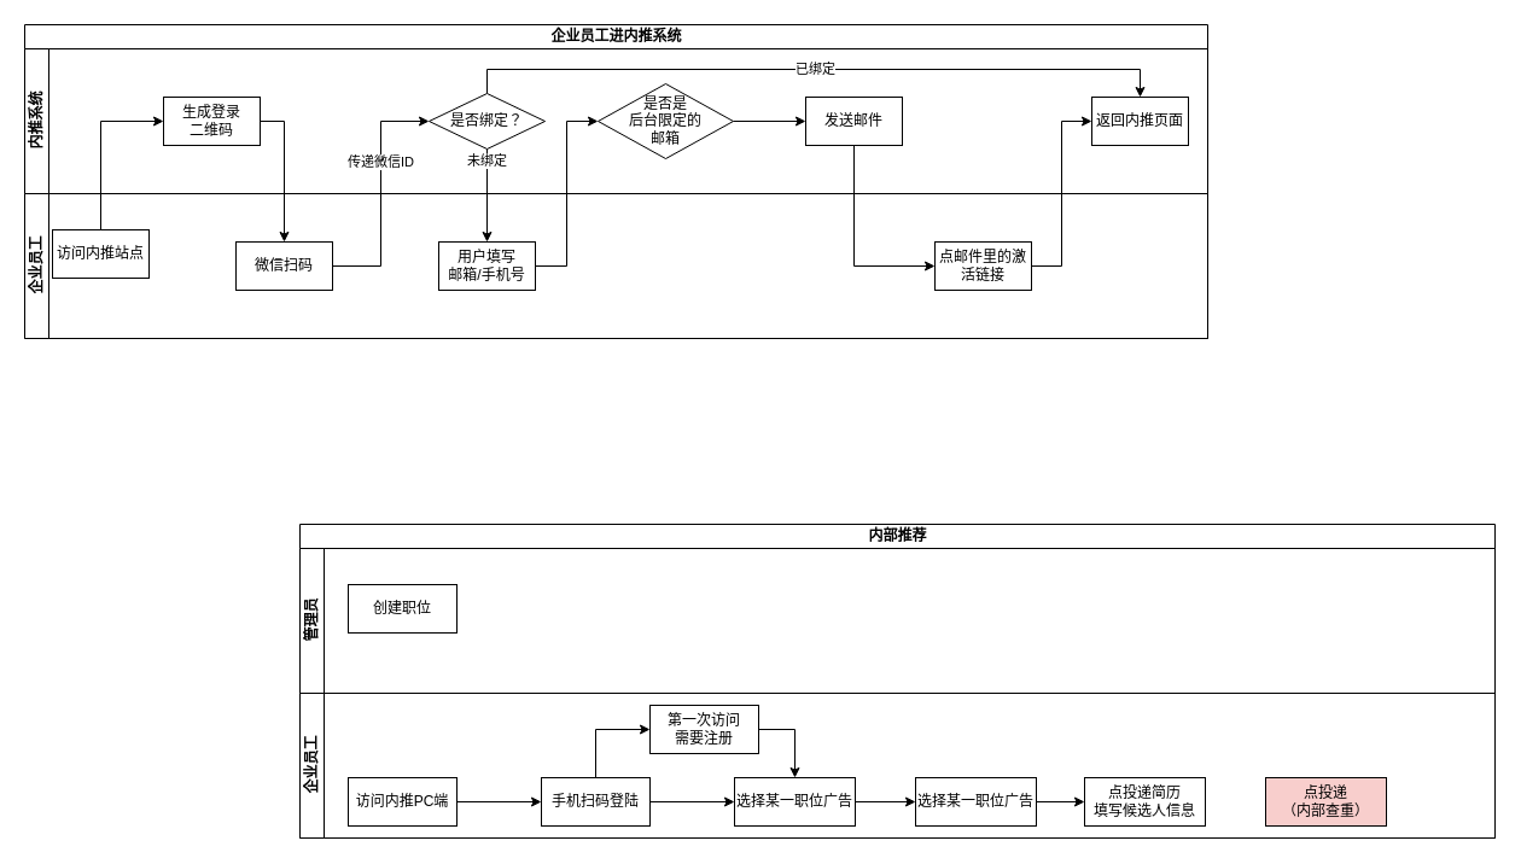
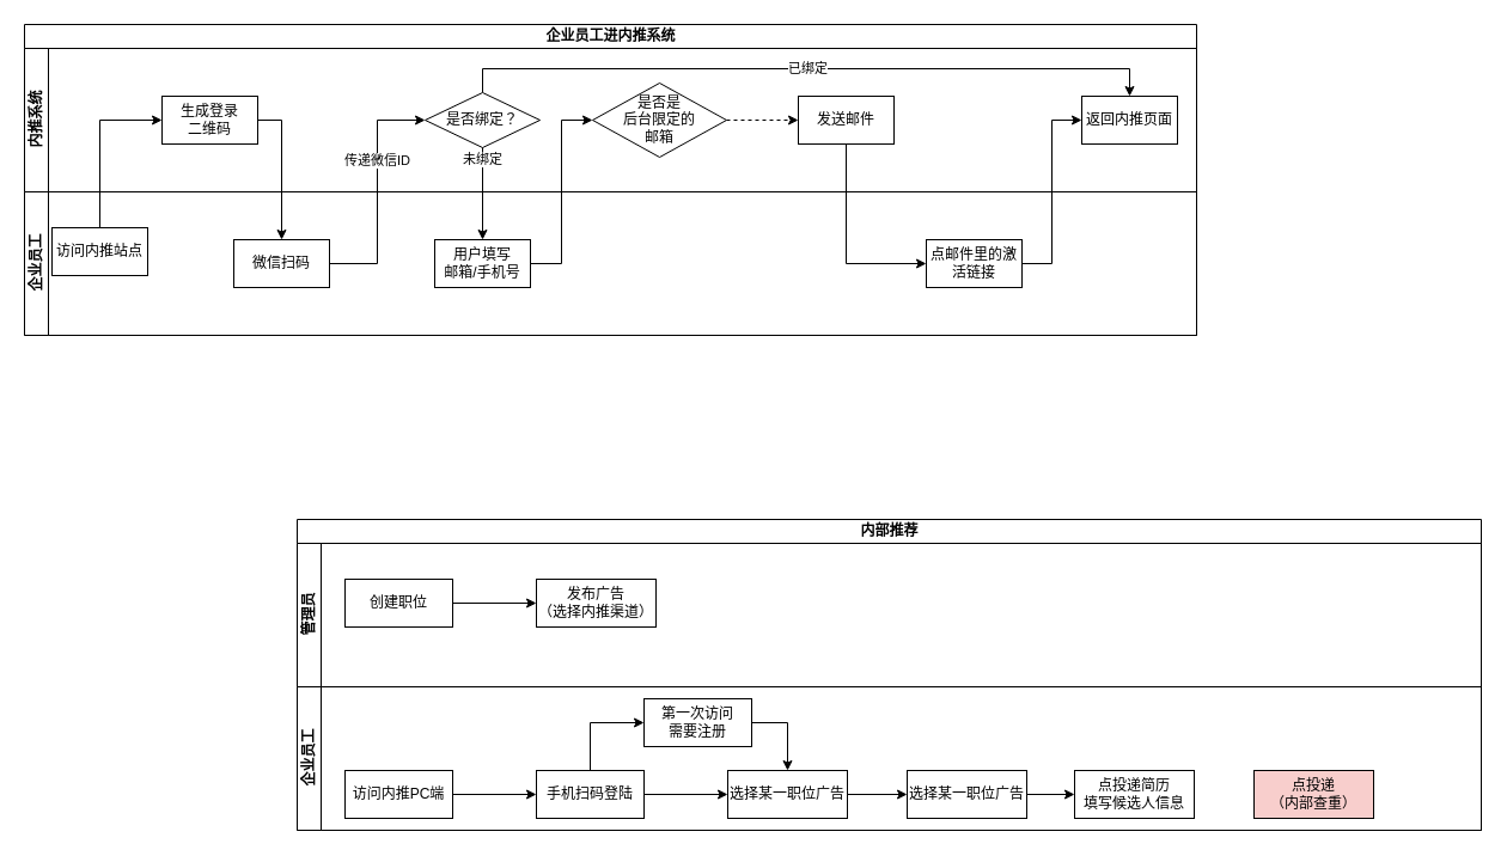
  <mxCell id="0" />
  <mxCell id="1" parent="0" />
  <mxCell id="2" value="内部推荐" style="swimlane;html=1;childLayout=stackLayout;resizeParent=1;resizeParentMax=0;horizontal=1;startSize=20;horizontalStack=0;" vertex="1" parent="1"><mxGeometry x="248" y="434" width="990" height="260" as="geometry" /></mxCell>
  <mxCell id="3" value="管理员" style="swimlane;html=1;startSize=20;horizontal=0;" vertex="1" parent="2"><mxGeometry y="20" width="990" height="120" as="geometry" /></mxCell>
+ <mxCell id="4" value="发布广告&lt;br&gt;（选择内推渠道）" style="rounded=0;whiteSpace=wrap;html=1;" vertex="1" parent="3"><mxGeometry x="200" y="30" width="100" height="40" as="geometry" /></mxCell>
  <mxCell id="5" value="创建职位" style="rounded=0;whiteSpace=wrap;html=1;" vertex="1" parent="3"><mxGeometry x="40" y="30" width="90" height="40" as="geometry" /></mxCell>
+ <mxCell id="6" value="" style="edgeStyle=orthogonalEdgeStyle;rounded=0;orthogonalLoop=1;jettySize=auto;html=1;" edge="1" parent="3" source="5" target="4"><mxGeometry relative="1" as="geometry" /></mxCell>
  <mxCell id="7" value="企业员工" style="swimlane;html=1;startSize=20;horizontal=0;" vertex="1" parent="2"><mxGeometry y="140" width="990" height="120" as="geometry" /></mxCell>
  <mxCell id="8" style="edgeStyle=orthogonalEdgeStyle;rounded=0;orthogonalLoop=1;jettySize=auto;html=1;exitX=1;exitY=0.5;exitDx=0;exitDy=0;entryX=0;entryY=0.5;entryDx=0;entryDy=0;" edge="1" parent="7" source="18" target="16"><mxGeometry relative="1" as="geometry" /></mxCell>
  <mxCell id="9" style="edgeStyle=orthogonalEdgeStyle;rounded=0;orthogonalLoop=1;jettySize=auto;html=1;exitX=1;exitY=0.5;exitDx=0;exitDy=0;entryX=0;entryY=0.5;entryDx=0;entryDy=0;" edge="1" parent="7" source="14" target="18"><mxGeometry relative="1" as="geometry" /></mxCell>
  <mxCell id="10" style="edgeStyle=orthogonalEdgeStyle;rounded=0;orthogonalLoop=1;jettySize=auto;html=1;exitX=1;exitY=0.5;exitDx=0;exitDy=0;entryX=0.5;entryY=0;entryDx=0;entryDy=0;" edge="1" parent="7" source="11" target="16"><mxGeometry relative="1" as="geometry" /></mxCell>
  <mxCell id="11" value="第一次访问&lt;br&gt;需要注册" style="rounded=0;whiteSpace=wrap;html=1;" vertex="1" parent="7"><mxGeometry x="290" y="10" width="90" height="40" as="geometry" /></mxCell>
  <mxCell id="12" value="点投递&lt;br&gt;（内部查重）" style="rounded=0;whiteSpace=wrap;html=1;fillColor=#f8cecc;" vertex="1" parent="7"><mxGeometry x="800" y="70" width="100" height="40" as="geometry" /></mxCell>
  <mxCell id="13" value="点投递简历&lt;br&gt;填写候选人信息" style="rounded=0;whiteSpace=wrap;html=1;" vertex="1" parent="7"><mxGeometry x="650" y="70" width="100" height="40" as="geometry" /></mxCell>
  <mxCell id="14" value="访问内推PC端" style="rounded=0;whiteSpace=wrap;html=1;" vertex="1" parent="7"><mxGeometry x="40" y="70" width="90" height="40" as="geometry" /></mxCell>
  <mxCell id="15" style="edgeStyle=orthogonalEdgeStyle;rounded=0;orthogonalLoop=1;jettySize=auto;html=1;exitX=1;exitY=0.5;exitDx=0;exitDy=0;entryX=0;entryY=0.5;entryDx=0;entryDy=0;" edge="1" parent="7" source="16" target="20"><mxGeometry relative="1" as="geometry" /></mxCell>
  <mxCell id="16" value="选择某一职位广告" style="rounded=0;whiteSpace=wrap;html=1;" vertex="1" parent="7"><mxGeometry x="360" y="70" width="100" height="40" as="geometry" /></mxCell>
  <mxCell id="17" style="edgeStyle=orthogonalEdgeStyle;rounded=0;orthogonalLoop=1;jettySize=auto;html=1;exitX=0.5;exitY=0;exitDx=0;exitDy=0;entryX=0;entryY=0.5;entryDx=0;entryDy=0;" edge="1" parent="7" source="18" target="11"><mxGeometry relative="1" as="geometry" /></mxCell>
  <mxCell id="18" value="手机扫码登陆" style="rounded=0;whiteSpace=wrap;html=1;" vertex="1" parent="7"><mxGeometry x="200" y="70" width="90" height="40" as="geometry" /></mxCell>
  <mxCell id="19" style="edgeStyle=orthogonalEdgeStyle;rounded=0;orthogonalLoop=1;jettySize=auto;html=1;exitX=1;exitY=0.5;exitDx=0;exitDy=0;entryX=0;entryY=0.5;entryDx=0;entryDy=0;" edge="1" parent="7" source="20" target="13"><mxGeometry relative="1" as="geometry" /></mxCell>
  <mxCell id="20" value="选择某一职位广告" style="rounded=0;whiteSpace=wrap;html=1;" vertex="1" parent="7"><mxGeometry x="510" y="70" width="100" height="40" as="geometry" /></mxCell>
  <mxCell id="21" value="企业员工进内推系统" style="swimlane;html=1;childLayout=stackLayout;resizeParent=1;resizeParentMax=0;horizontal=1;startSize=20;horizontalStack=0;" vertex="1" parent="1"><mxGeometry x="20" y="20" width="980" height="260" as="geometry" /></mxCell>
  <mxCell id="22" value="内推系统" style="swimlane;html=1;startSize=20;horizontal=0;" vertex="1" parent="21"><mxGeometry y="20" width="980" height="120" as="geometry" /></mxCell>
- <mxCell id="23" style="edgeStyle=orthogonalEdgeStyle;rounded=0;orthogonalLoop=1;jettySize=auto;html=1;exitX=1;exitY=0.5;exitDx=0;exitDy=0;entryX=0;entryY=0.5;entryDx=0;entryDy=0;" edge="1" parent="22" source="26" target="24"><mxGeometry relative="1" as="geometry" /></mxCell>
+ <mxCell id="23" style="edgeStyle=orthogonalEdgeStyle;rounded=0;orthogonalLoop=1;jettySize=auto;html=1;exitX=1;exitY=0.5;exitDx=0;exitDy=0;entryX=0;entryY=0.5;entryDx=0;entryDy=0;dashed=1;" edge="1" parent="22" source="26" target="24"><mxGeometry relative="1" as="geometry" /></mxCell>
  <mxCell id="24" value="发送邮件" style="rounded=0;whiteSpace=wrap;html=1;" vertex="1" parent="22"><mxGeometry x="647" y="40" width="80" height="40" as="geometry" /></mxCell>
  <mxCell id="25" value="返回内推页面" style="rounded=0;whiteSpace=wrap;html=1;" vertex="1" parent="22"><mxGeometry x="884" y="40" width="80" height="40" as="geometry" /></mxCell>
  <mxCell id="26" value="是否是&lt;br&gt;后台限定的&lt;br&gt;邮箱" style="rhombus;whiteSpace=wrap;html=1;" vertex="1" parent="22"><mxGeometry x="475" y="29" width="112" height="62" as="geometry" /></mxCell>
  <mxCell id="27" value="生成登录&lt;br&gt;二维码" style="rounded=0;whiteSpace=wrap;html=1;" vertex="1" parent="22"><mxGeometry x="115" y="40" width="80" height="40" as="geometry" /></mxCell>
  <mxCell id="28" value="已绑定" style="edgeStyle=orthogonalEdgeStyle;rounded=0;orthogonalLoop=1;jettySize=auto;html=1;exitX=0.5;exitY=0;exitDx=0;exitDy=0;entryX=0.5;entryY=0;entryDx=0;entryDy=0;" edge="1" parent="22" source="29" target="25"><mxGeometry relative="1" as="geometry" /></mxCell>
  <mxCell id="29" value="是否绑定？" style="rhombus;whiteSpace=wrap;html=1;" vertex="1" parent="22"><mxGeometry x="335" y="37" width="96" height="46" as="geometry" /></mxCell>
  <mxCell id="30" value="企业员工" style="swimlane;html=1;startSize=20;horizontal=0;" vertex="1" parent="21"><mxGeometry y="140" width="980" height="120" as="geometry" /></mxCell>
  <mxCell id="31" value="点邮件里的激活链接" style="rounded=0;whiteSpace=wrap;html=1;" vertex="1" parent="30"><mxGeometry x="754" y="40" width="80" height="40" as="geometry" /></mxCell>
  <mxCell id="32" value="微信扫码" style="rounded=0;whiteSpace=wrap;html=1;" vertex="1" parent="30"><mxGeometry x="175" y="40" width="80" height="40" as="geometry" /></mxCell>
  <mxCell id="33" value="访问内推站点" style="rounded=0;whiteSpace=wrap;html=1;" vertex="1" parent="30"><mxGeometry x="23" y="30" width="80" height="40" as="geometry" /></mxCell>
  <mxCell id="34" value="用户填写&lt;br&gt;邮箱/手机号" style="rounded=0;whiteSpace=wrap;html=1;" vertex="1" parent="30"><mxGeometry x="343" y="40" width="80" height="40" as="geometry" /></mxCell>
  <mxCell id="35" style="edgeStyle=orthogonalEdgeStyle;rounded=0;orthogonalLoop=1;jettySize=auto;html=1;exitX=0.5;exitY=0;exitDx=0;exitDy=0;entryX=0;entryY=0.5;entryDx=0;entryDy=0;" edge="1" parent="21" source="33" target="27"><mxGeometry relative="1" as="geometry" /></mxCell>
  <mxCell id="36" style="edgeStyle=orthogonalEdgeStyle;rounded=0;orthogonalLoop=1;jettySize=auto;html=1;exitX=1;exitY=0.5;exitDx=0;exitDy=0;entryX=0.5;entryY=0;entryDx=0;entryDy=0;" edge="1" parent="21" source="27" target="32"><mxGeometry relative="1" as="geometry" /></mxCell>
  <mxCell id="37" value="传递微信ID" style="edgeStyle=orthogonalEdgeStyle;rounded=0;orthogonalLoop=1;jettySize=auto;html=1;exitX=1;exitY=0.5;exitDx=0;exitDy=0;entryX=0;entryY=0.5;entryDx=0;entryDy=0;" edge="1" parent="21" source="32" target="29"><mxGeometry x="0.263" relative="1" as="geometry"><mxPoint x="288" y="111" as="targetPoint" /><mxPoint as="offset" /></mxGeometry></mxCell>
  <mxCell id="38" value="未绑定" style="edgeStyle=orthogonalEdgeStyle;rounded=0;orthogonalLoop=1;jettySize=auto;html=1;exitX=0.5;exitY=1;exitDx=0;exitDy=0;entryX=0.5;entryY=0;entryDx=0;entryDy=0;" edge="1" parent="21" source="29" target="34"><mxGeometry x="-0.744" relative="1" as="geometry"><mxPoint as="offset" /></mxGeometry></mxCell>
  <mxCell id="39" style="edgeStyle=orthogonalEdgeStyle;rounded=0;orthogonalLoop=1;jettySize=auto;html=1;exitX=1;exitY=0.5;exitDx=0;exitDy=0;entryX=0;entryY=0.5;entryDx=0;entryDy=0;" edge="1" parent="21" source="34" target="26"><mxGeometry relative="1" as="geometry" /></mxCell>
  <mxCell id="40" style="edgeStyle=orthogonalEdgeStyle;rounded=0;orthogonalLoop=1;jettySize=auto;html=1;exitX=0.5;exitY=1;exitDx=0;exitDy=0;entryX=0;entryY=0.5;entryDx=0;entryDy=0;" edge="1" parent="21" source="24" target="31"><mxGeometry relative="1" as="geometry" /></mxCell>
  <mxCell id="41" style="edgeStyle=orthogonalEdgeStyle;rounded=0;orthogonalLoop=1;jettySize=auto;html=1;exitX=1;exitY=0.5;exitDx=0;exitDy=0;entryX=0;entryY=0.5;entryDx=0;entryDy=0;" edge="1" parent="21" source="31" target="25"><mxGeometry relative="1" as="geometry" /></mxCell>
